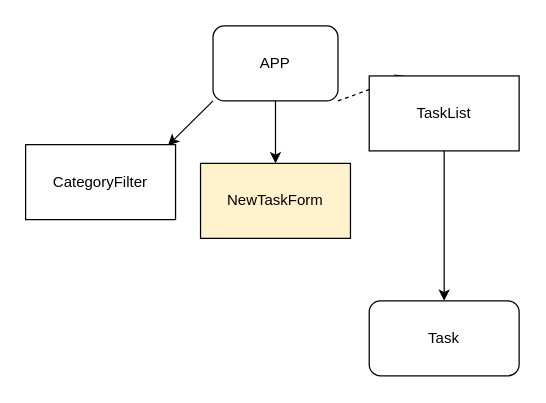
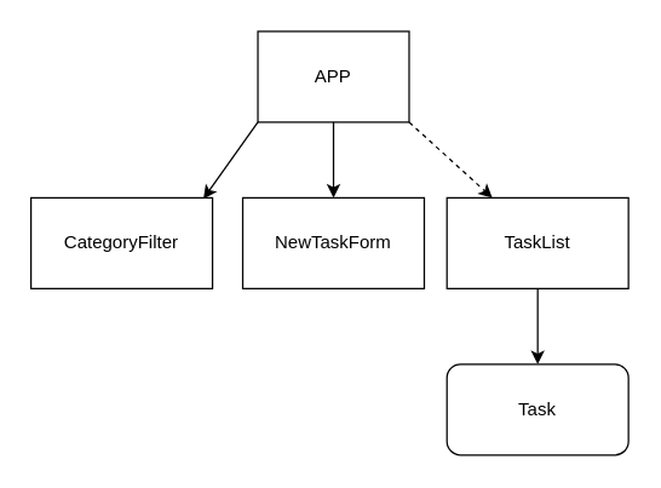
  <mxCell id="0" />
  <mxCell id="1" parent="0" />
  <mxCell id="2" style="edgeStyle=none;html=1;exitX=0;exitY=1;exitDx=0;exitDy=0;entryX=0.95;entryY=0.011;entryDx=0;entryDy=0;entryPerimeter=0;" edge="1" parent="1" source="5" target="6"><mxGeometry relative="1" as="geometry" /></mxCell>
  <mxCell id="3" style="edgeStyle=none;html=1;exitX=0.5;exitY=1;exitDx=0;exitDy=0;entryX=0.5;entryY=0;entryDx=0;entryDy=0;" edge="1" parent="1" source="5" target="7"><mxGeometry relative="1" as="geometry" /></mxCell>
  <mxCell id="4" style="edgeStyle=none;html=1;exitX=1;exitY=1;exitDx=0;exitDy=0;entryX=0.25;entryY=0;entryDx=0;entryDy=0;dashed=1;" edge="1" parent="1" source="5" target="9"><mxGeometry relative="1" as="geometry" /></mxCell>
- <mxCell id="5" value="APP" style="whiteSpace=wrap;html=1;rounded=1;" vertex="1" parent="1"><mxGeometry x="170" y="20" width="100" height="60" as="geometry" /></mxCell>
- <mxCell id="6" value="CategoryFilter" style="whiteSpace=wrap;html=1;" vertex="1" parent="1"><mxGeometry x="20" y="115" width="120" height="60" as="geometry" /></mxCell>
- <mxCell id="7" value="NewTaskForm" style="whiteSpace=wrap;html=1;fillColor=#fff2cc;" vertex="1" parent="1"><mxGeometry x="160" y="130" width="120" height="60" as="geometry" /></mxCell>
+ <mxCell id="5" value="APP" style="whiteSpace=wrap;html=1;" vertex="1" parent="1"><mxGeometry x="170" y="20" width="100" height="60" as="geometry" /></mxCell>
+ <mxCell id="6" value="CategoryFilter" style="whiteSpace=wrap;html=1;" vertex="1" parent="1"><mxGeometry x="20" y="130" width="120" height="60" as="geometry" /></mxCell>
+ <mxCell id="7" value="NewTaskForm" style="whiteSpace=wrap;html=1;" vertex="1" parent="1"><mxGeometry x="160" y="130" width="120" height="60" as="geometry" /></mxCell>
  <mxCell id="8" style="edgeStyle=none;html=1;exitX=0.5;exitY=1;exitDx=0;exitDy=0;entryX=0.5;entryY=0;entryDx=0;entryDy=0;" edge="1" parent="1" source="9" target="10"><mxGeometry relative="1" as="geometry" /></mxCell>
- <mxCell id="9" value="TaskList" style="whiteSpace=wrap;html=1;" vertex="1" parent="1"><mxGeometry x="295" y="60" width="120" height="60" as="geometry" /></mxCell>
+ <mxCell id="9" value="TaskList" style="whiteSpace=wrap;html=1;" vertex="1" parent="1"><mxGeometry x="295" y="130" width="120" height="60" as="geometry" /></mxCell>
  <mxCell id="10" value="Task" style="whiteSpace=wrap;html=1;rounded=1;" vertex="1" parent="1"><mxGeometry x="295" y="240" width="120" height="60" as="geometry" /></mxCell>
